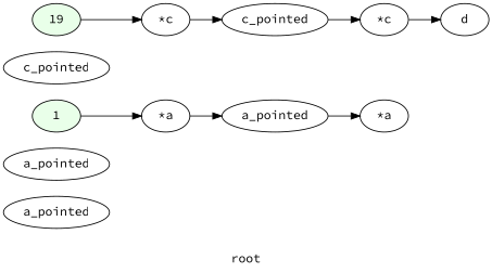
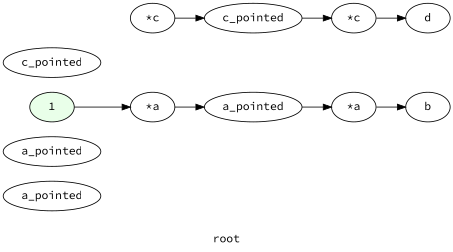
  digraph {
    fontname="Source Code Pro"
    label=root
    rankdir=LR
    node [fontname="Source Code Pro" startingline=8]
    edge [fontname="Source Code Pro"]
    n1 [label=a_pointed startingline=6]
    n2 [label=a_pointed startingline=6]
    n3 [fillcolor="#E9FFE9" label=1 style=filled]
    n4 [label="*a"]
    n5 [label=a_pointed]
    n6 [label="*a" startingline=9]
+   n7 [label=b startingline=9]
    n8 [label=c_pointed startingline=11]
-   n9 [fillcolor="#E9FFE9" label=19 startingline=12 style=filled]
    n10 [label="*c" startingline=12]
    n11 [label=c_pointed startingline=12]
    n12 [label="*c" startingline=13]
    n13 [label=d startingline=13]
    n3 -> n4
    n4 -> n5
    n5 -> n6
-   n9 -> n10
+   n6 -> n7
    n10 -> n11
    n11 -> n12
    n12 -> n13
  }
